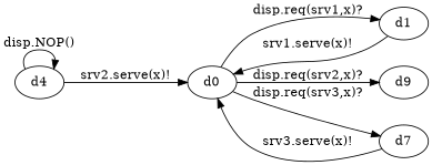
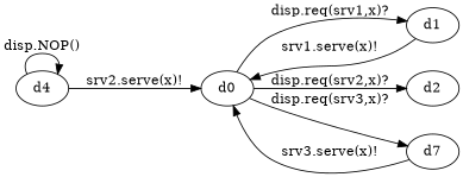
  digraph {
    rankdir=LR
    d0
    d1
-   d2 [label=d9]
+   d2
    n4 [label=d7]
    d4
    d0 -> d1 [label="disp.req(srv1,x)?"]
    d0 -> d2 [label="disp.req(srv2,x)?"]
    d0 -> n4 [label="disp.req(srv3,x)?"]
    d1 -> d0 [label="srv1.serve(x)!"]
    n4 -> d0 [label="srv3.serve(x)!"]
    d4 -> d0 [label="srv2.serve(x)!"]
    d4 -> d4 [label="disp.NOP()"]
  }
